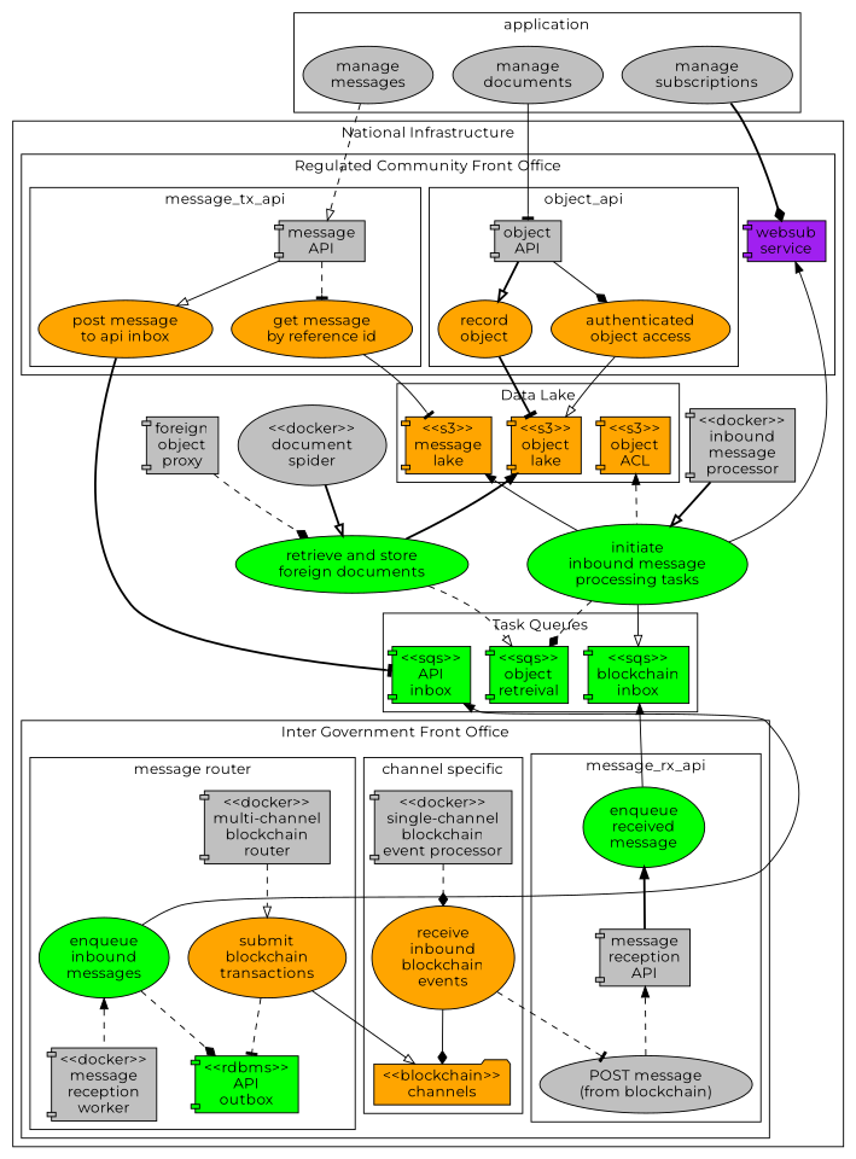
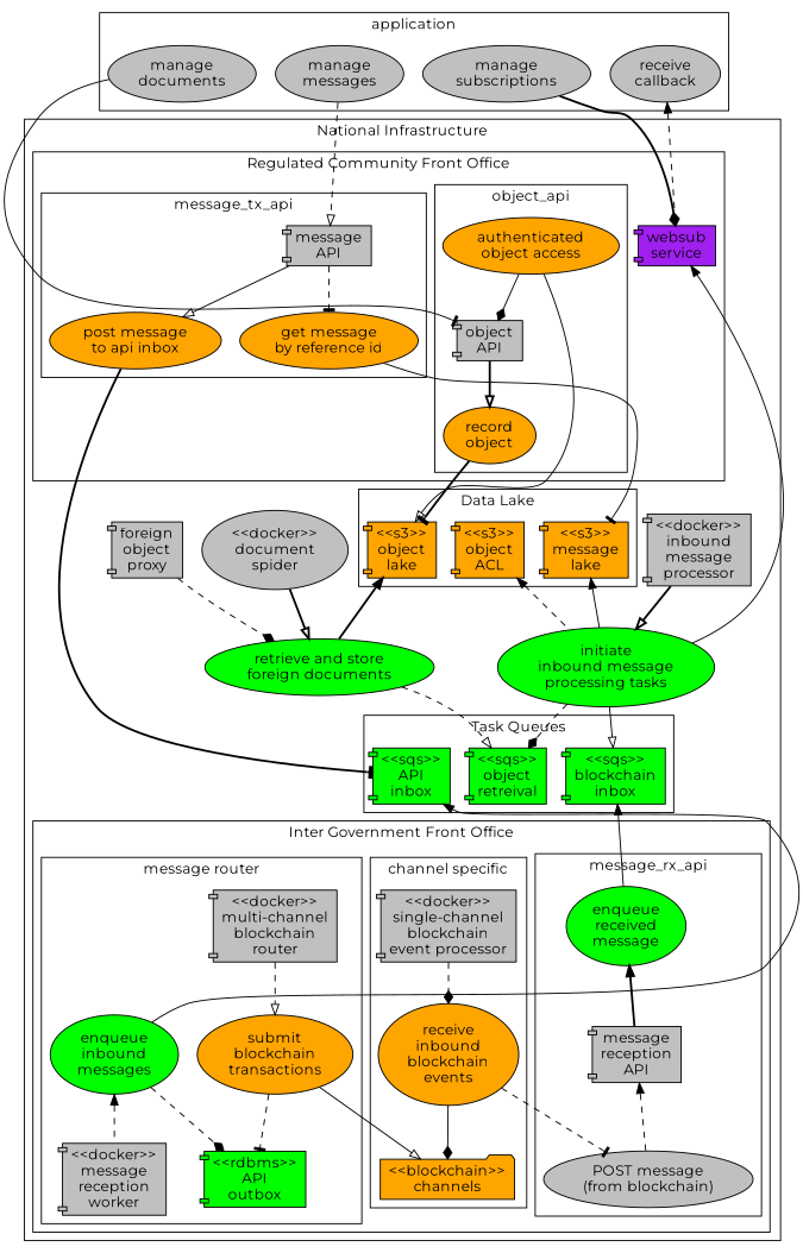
  digraph {
    fontname=Montserrat
    node [fillcolor=grey fontname=Montserrat shape=ellipse style=filled]
    edge [fontname=Montserrat style=dashed]
    n1 [label="manage\ndocuments"]
    n2 [label="manage\nsubscriptions"]
    n3 [label="manage\nmessages"]
+   n4 [label="receive\ncallback"]
    n5 [label="object\nAPI" shape=component]
    n6 [fillcolor=orange label="record\nobject"]
    n7 [fillcolor=orange label="authenticated\nobject access"]
    n8 [label="message\nAPI" shape=component]
    n9 [fillcolor=orange label="get message\nby reference id"]
    n10 [fillcolor=orange label="post message\nto api inbox"]
    n11 [fillcolor=purple label="websub\nservice" shape=component]
    n12 [label="POST message\n(from blockchain)"]
    n13 [label="message\nreception\nAPI" shape=component]
    n14 [fillcolor=green label="enqueue\nreceived\nmessage"]
    n15 [fillcolor=orange label="<<blockchain>>\nchannels" shape=folder]
    n16 [label="<<docker>>\nsingle-channel\nblockchain\nevent processor" shape=component]
    n17 [fillcolor=orange label="receive\ninbound\nblockchain\nevents"]
    n18 [label="<<docker>>\nmulti-channel\nblockchain\nrouter" shape=component]
    n19 [fillcolor=orange label="submit\nblockchain\ntransactions"]
    n20 [label="<<docker>>\nmessage\nreception\nworker" shape=component]
    n21 [fillcolor=green label="enqueue\ninbound\nmessages"]
    n22 [fillcolor=green label="<<rdbms>>\nAPI\noutbox" shape=component]
    n23 [fillcolor=green label="<<sqs>>\nblockchain\ninbox" shape=component]
    n24 [fillcolor=green label="<<sqs>>\nAPI\ninbox" shape=component]
    n25 [fillcolor=green label="<<sqs>>\nobject\nretreival" shape=component]
    n26 [fillcolor=orange label="<<s3>>\nmessage\nlake" shape=component]
    n27 [fillcolor=orange label="<<s3>>\nobject\nlake" shape=component]
    n28 [fillcolor=orange label="<<s3>>\nobject\nACL" shape=component]
    n29 [fillcolor=green label="retrieve and store\nforeign documents"]
    n30 [label="<<docker>>\ndocument\nspider"]
    n31 [label="foreign\nobject\nproxy" shape=component]
    n32 [label="<<docker>>\ninbound\nmessage\nprocessor" shape=component]
    n33 [fillcolor=green label="initiate\ninbound message\nprocessing tasks"]
    subgraph cluster_1 {
      label=application
      n1
      n2
      n3
+     n4
    }
    subgraph cluster_2 {
      label="National Infrastructure"
      n29
      n30
      n31
      n32
      n33
      subgraph cluster_3 {
        label="Regulated Community Front Office"
        n11
        subgraph cluster_4 {
          label=object_api
          n5
          n6
          n7
        }
        subgraph cluster_5 {
          label=message_tx_api
          n8
          n9
          n10
        }
      }
      subgraph cluster_6 {
        label="Inter Government Front Office"
        subgraph cluster_7 {
          label=message_rx_api
          n12
          n13
          n14
        }
        subgraph cluster_8 {
          label="channel specific"
          n15
          n16
          n17
        }
        subgraph cluster_9 {
          label="message router"
          n18
          n19
          n20
          n21
          n22
        }
      }
      subgraph cluster_10 {
        label="Task Queues"
        n23
        n24
        n25
      }
      subgraph cluster_11 {
        label="Data Lake"
        n26
        n27
        n28
      }
    }
    n1 -> n5 [arrowhead=tee style=solid]
    n2 -> n11 [arrowhead=diamond style=bold]
    n3 -> n8 [arrowhead=onormal]
+   n4 -> n11 [dir=back]
    n5 -> n6 [arrowhead=onormal style=bold]
-   n5 -> n7 [arrowhead=diamond style=solid]
+   n7 -> n5 [arrowhead=diamond style=solid]
    n6 -> n27 [arrowhead=tee style=bold]
    n7 -> n27 [arrowhead=onormal style=solid]
    n8 -> n9 [arrowhead=tee]
    n8 -> n10 [arrowhead=onormal style=solid]
    n9 -> n26 [arrowhead=tee style=solid]
    n10 -> n24 [arrowhead=tee style=bold]
    n11 -> n33 [dir=back style=solid]
    n13 -> n12 [dir=back]
    n14 -> n13 [dir=back style=bold]
    n16 -> n17 [arrowhead=diamond]
    n17 -> n12 [arrowhead=tee]
    n17 -> n15 [arrowhead=diamond style=solid]
    n18 -> n19 [arrowhead=onormal]
    n19 -> n15 [arrowhead=onormal style=solid]
    n19 -> n22 [arrowhead=tee]
    n21 -> n20 [dir=back]
    n21 -> n22 [arrowhead=diamond]
    n23 -> n14 [dir=back style=solid]
    n24 -> n21 [dir=back style=solid]
    n26 -> n33 [dir=back style=solid]
    n27 -> n29 [dir=back style=bold]
    n28 -> n33 [dir=back]
    n29 -> n25 [arrowhead=onormal]
    n30 -> n29 [arrowhead=onormal style=bold]
    n31 -> n29 [arrowhead=diamond]
    n32 -> n33 [arrowhead=onormal style=bold]
    n33 -> n23 [arrowhead=onormal style=solid]
    n33 -> n25 [arrowhead=diamond]
  }
